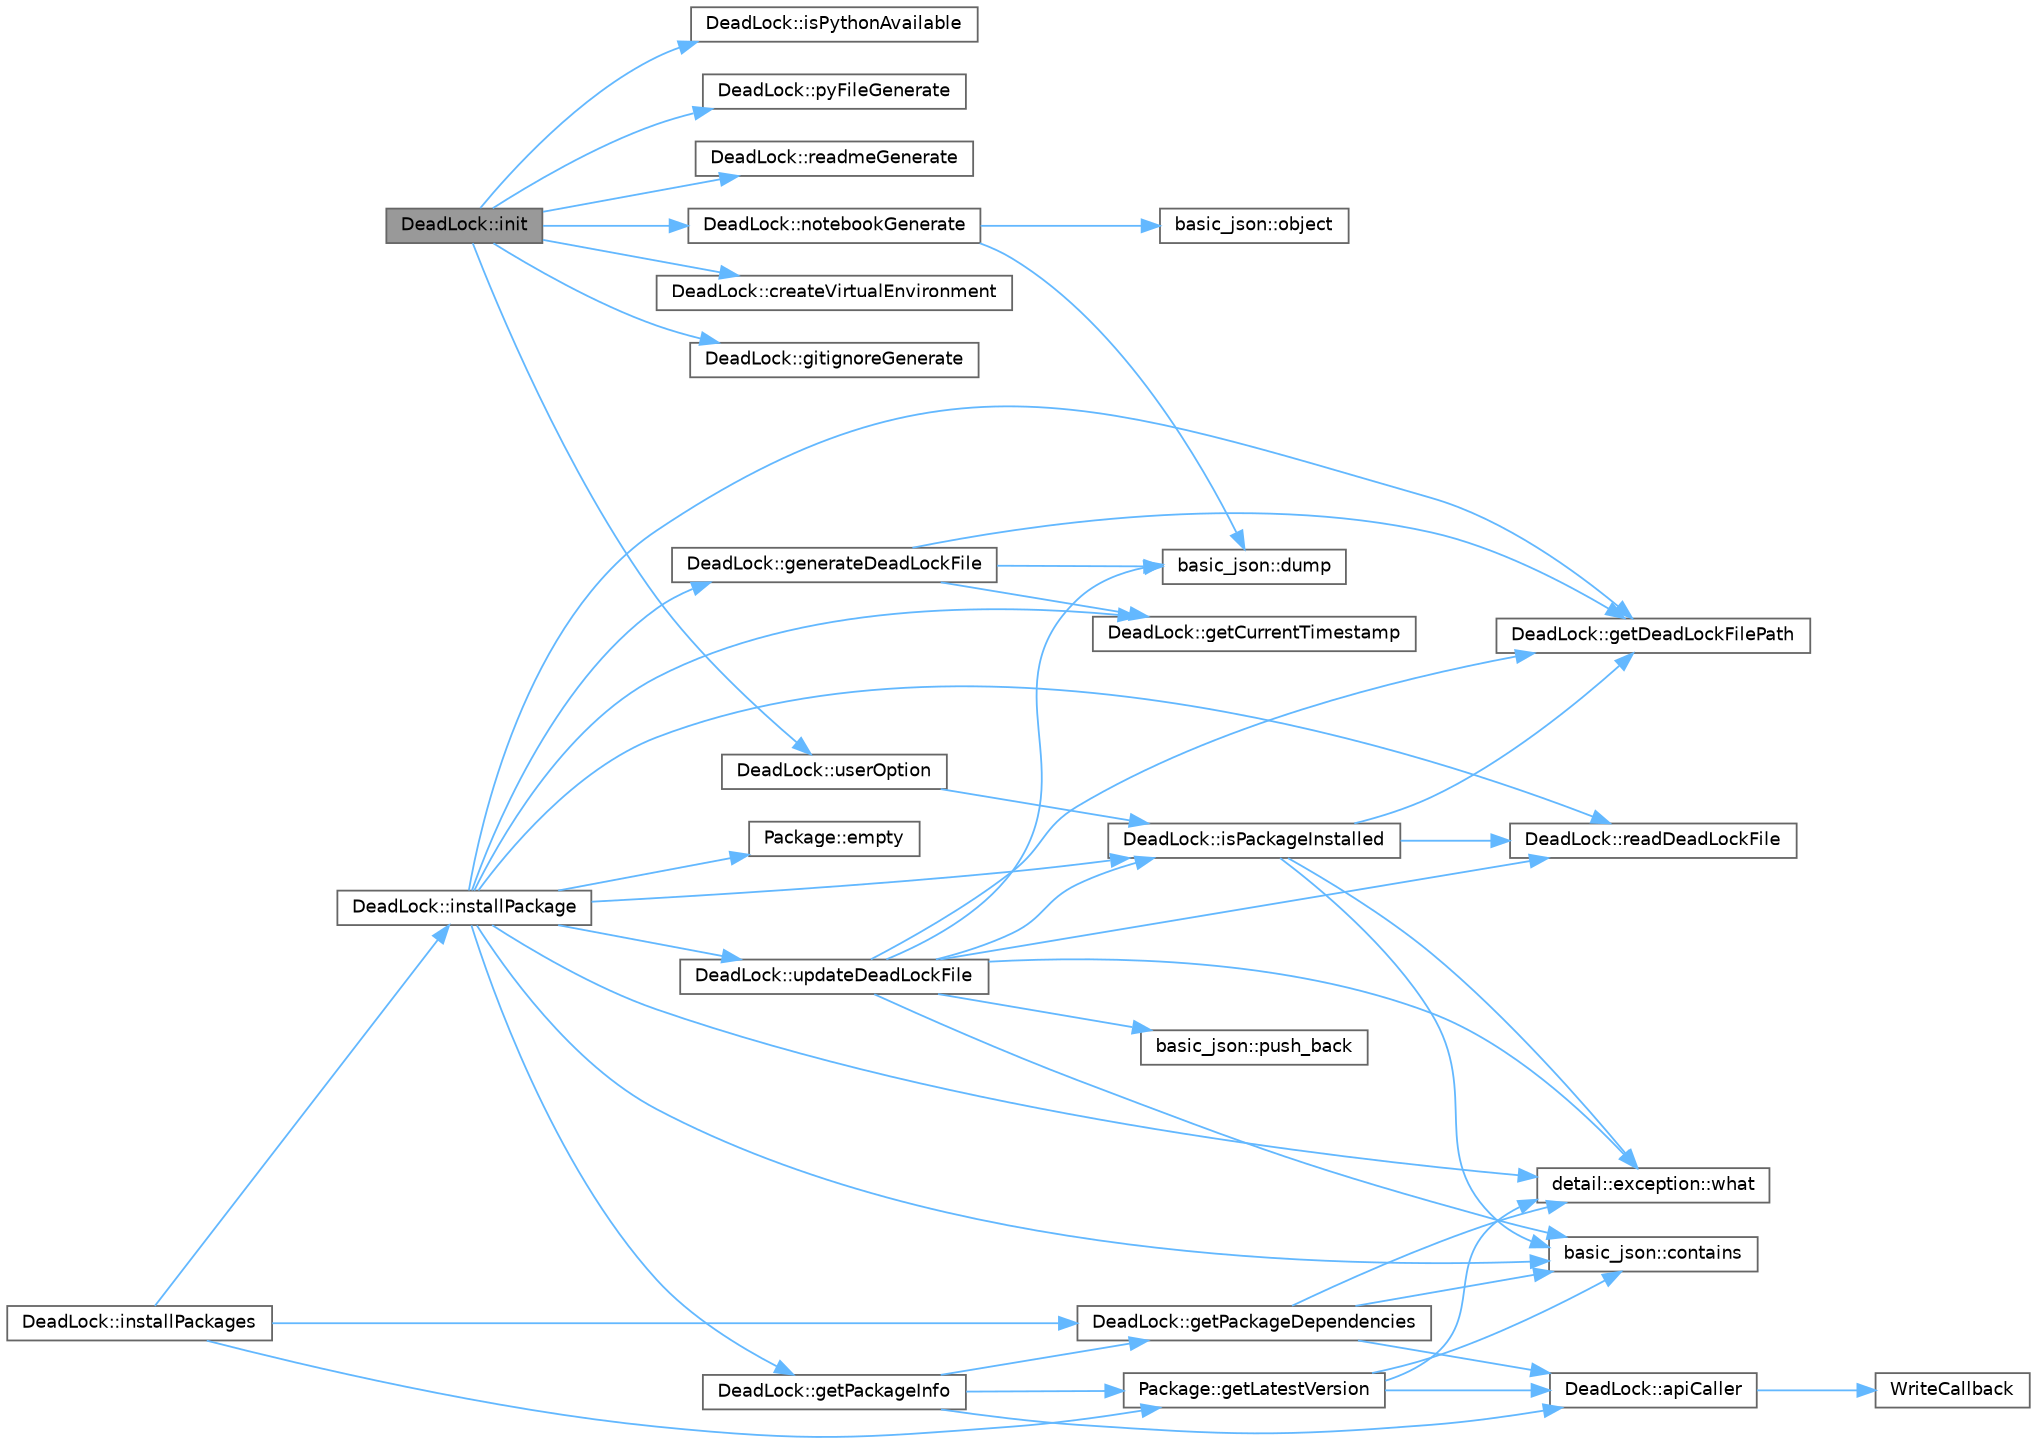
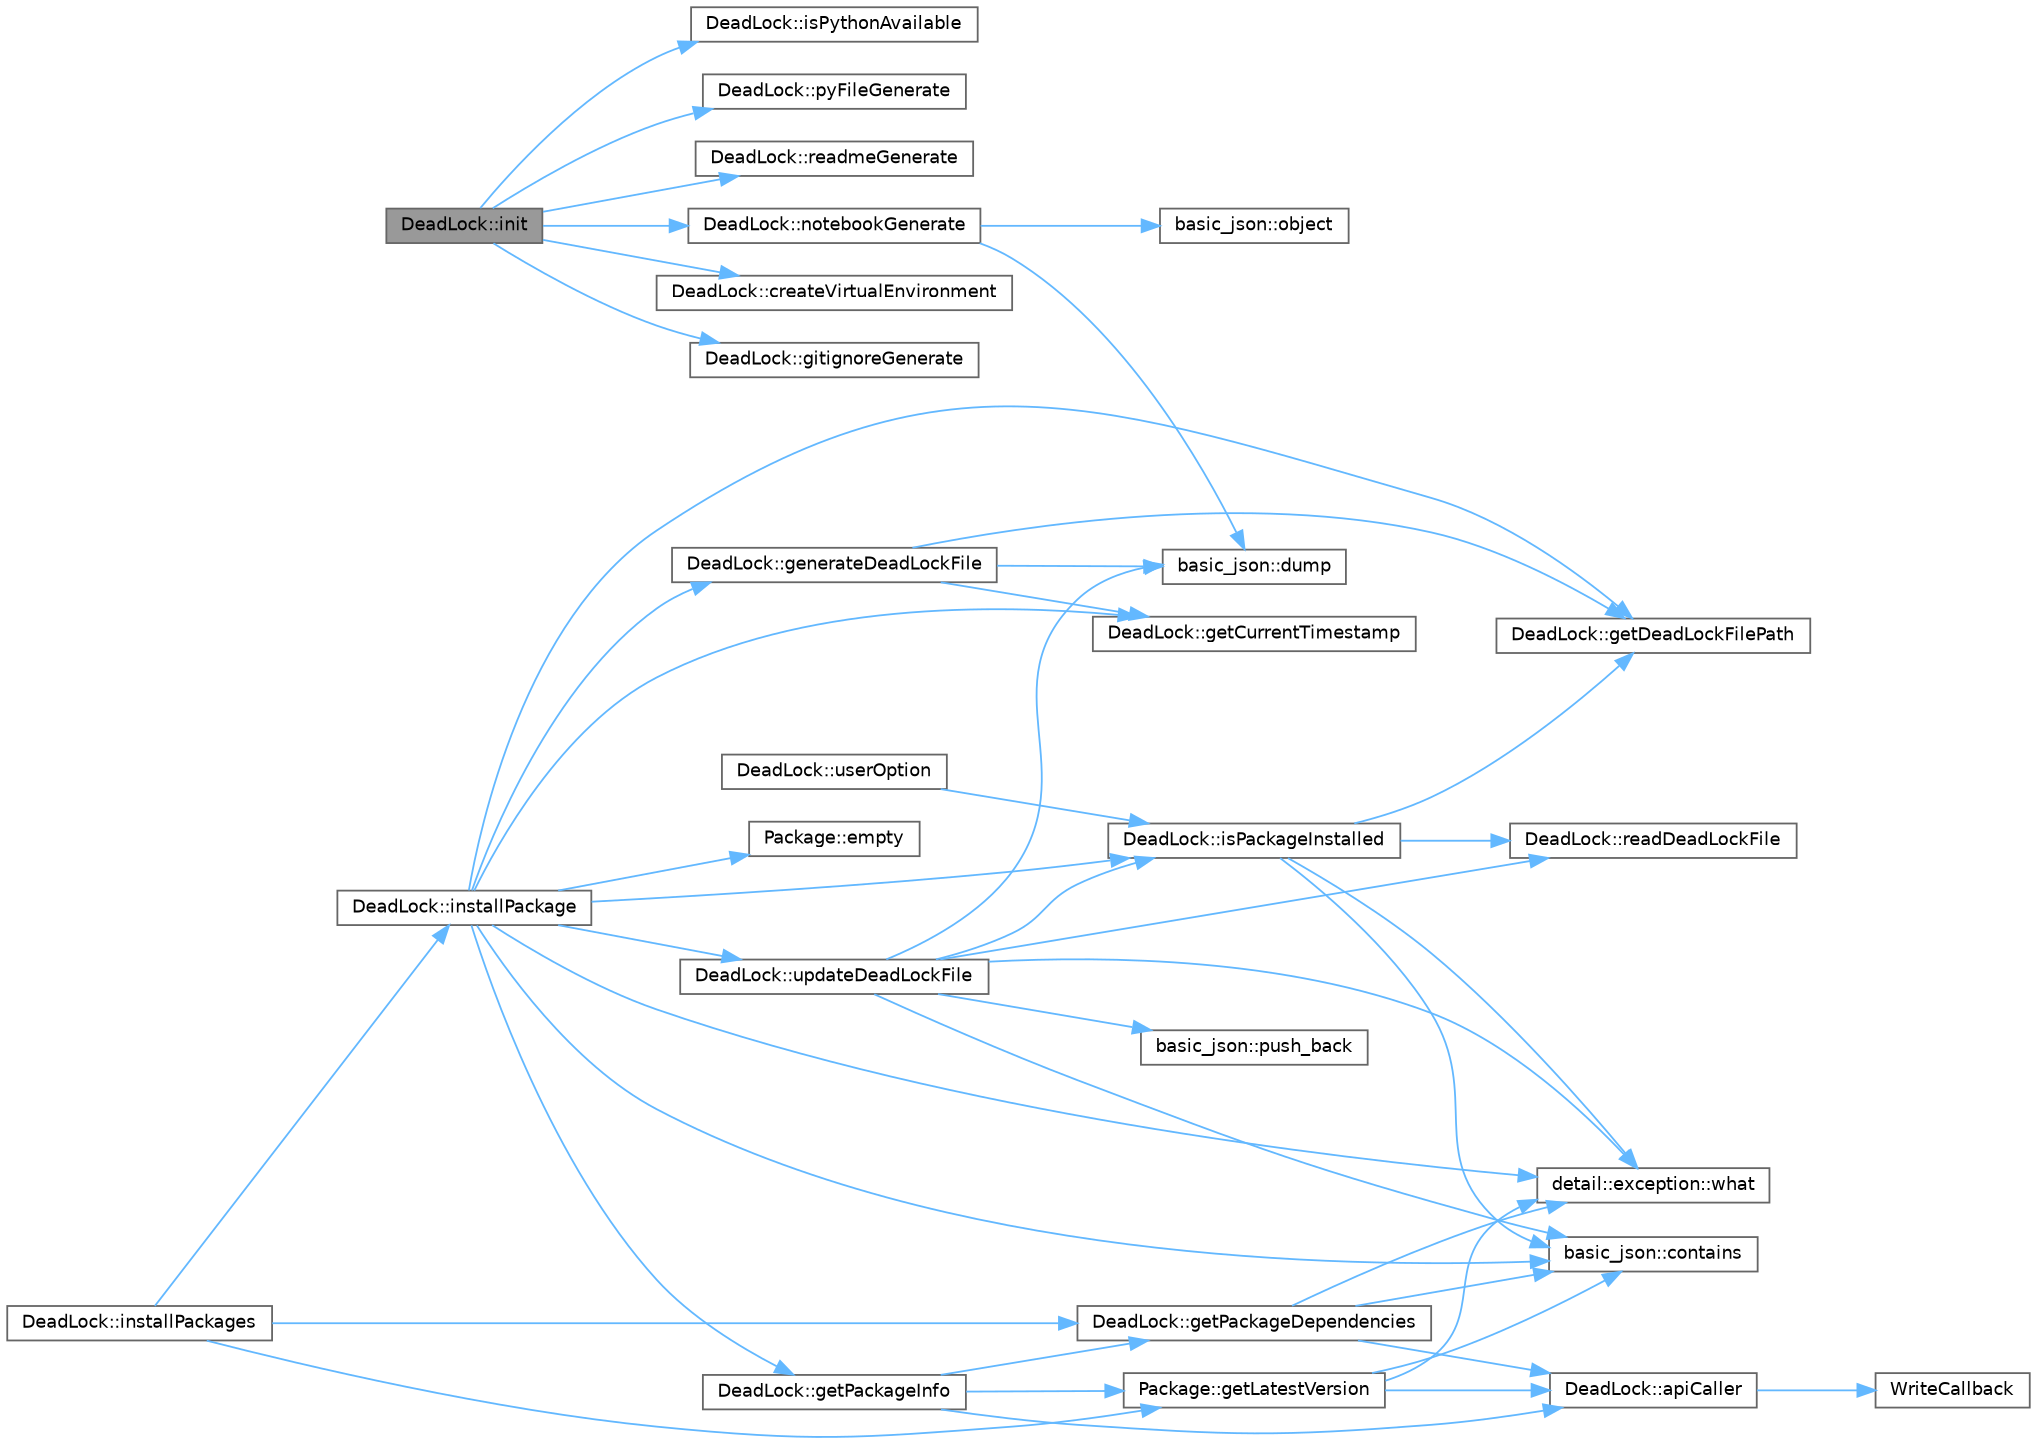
  digraph {
    rankdir=LR
    node [color=grey40 fillcolor=white fontname=Helvetica fontsize=10 shape=box style=filled]
    edge [color=steelblue1 fontname=Helvetica fontsize=10 labelfontname=Helvetica labelfontsize=10 style=solid]
    n1 [color=gray40 fillcolor=grey60 fontcolor=black height=0.2 label="DeadLock::init" width=0.4]
    n2 [height=0.2 label="DeadLock::createVirtualEnvironment" width=0.4]
    n3 [height=0.2 label="DeadLock::gitignoreGenerate" width=0.4]
    n4 [height=0.2 label="DeadLock::isPythonAvailable" width=0.4]
    n5 [height=0.2 label="DeadLock::notebookGenerate" width=0.4]
    n6 [height=0.2 label="DeadLock::pyFileGenerate" width=0.4]
    n7 [height=0.2 label="DeadLock::readmeGenerate" width=0.4]
    n8 [height=0.2 label="DeadLock::userOption" width=0.4]
    n9 [height=0.2 label="basic_json::dump" width=0.4]
    n10 [height=0.2 label="basic_json::object" width=0.4]
    n11 [height=0.2 label="DeadLock::isPackageInstalled" width=0.4]
    n12 [height=0.2 label="DeadLock::installPackages" width=0.4]
    n13 [height=0.2 label="Package::getLatestVersion" width=0.4]
    n14 [height=0.2 label="DeadLock::getPackageDependencies" width=0.4]
    n15 [height=0.2 label="DeadLock::installPackage" width=0.4]
    n16 [height=0.2 label="DeadLock::apiCaller" width=0.4]
    n17 [height=0.2 label="basic_json::contains" width=0.4]
    n18 [height=0.2 label="detail::exception::what" width=0.4]
    n19 [height=0.2 label="Package::empty" width=0.4]
    n20 [height=0.2 label="DeadLock::generateDeadLockFile" width=0.4]
    n21 [height=0.2 label="DeadLock::getCurrentTimestamp" width=0.4]
    n22 [height=0.2 label="DeadLock::getDeadLockFilePath" width=0.4]
    n23 [height=0.2 label="DeadLock::getPackageInfo" width=0.4]
    n24 [height=0.2 label="DeadLock::readDeadLockFile" width=0.4]
    n25 [height=0.2 label="DeadLock::updateDeadLockFile" width=0.4]
    n26 [height=0.2 label=WriteCallback width=0.4]
    n27 [height=0.2 label="basic_json::push_back" width=0.4]
    n1 -> n2
    n1 -> n3
    n1 -> n4
    n1 -> n5
    n1 -> n6
    n1 -> n7
-   n1 -> n8
    n5 -> n9
    n5 -> n10
    n8 -> n11
    n11 -> n17
    n11 -> n18
    n11 -> n22
    n11 -> n24
    n12 -> n13
    n12 -> n14
    n12 -> n15
    n13 -> n16
    n13 -> n17
    n13 -> n18
    n14 -> n16
    n14 -> n17
    n14 -> n18
    n15 -> n11
    n15 -> n17
    n15 -> n18
    n15 -> n19
    n15 -> n20
    n15 -> n21
    n15 -> n22
    n15 -> n23
-   n15 -> n24
    n15 -> n25
    n16 -> n26
    n20 -> n9
    n20 -> n21
    n20 -> n22
    n23 -> n13
    n23 -> n14
    n23 -> n16
    n25 -> n9
    n25 -> n11
    n25 -> n17
    n25 -> n18
-   n25 -> n22
    n25 -> n24
    n25 -> n27
  }
